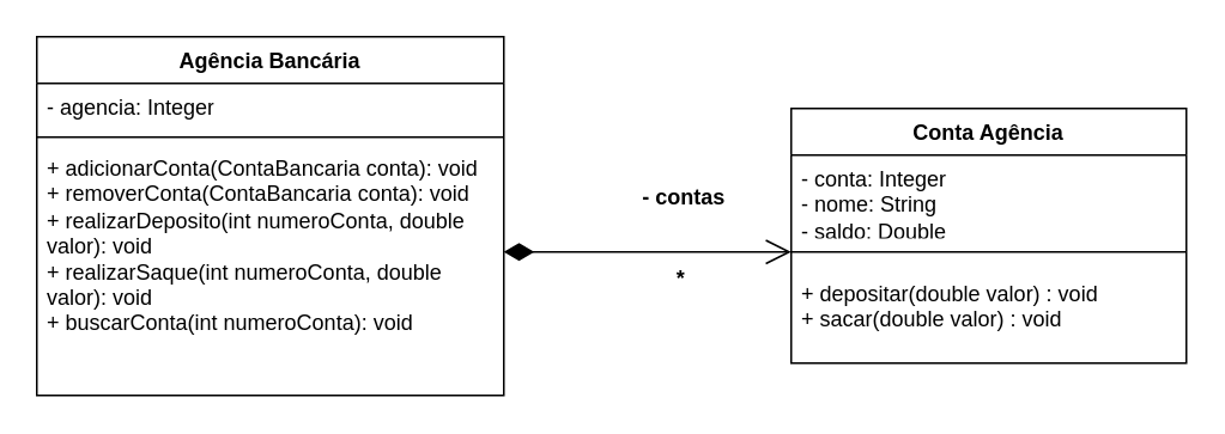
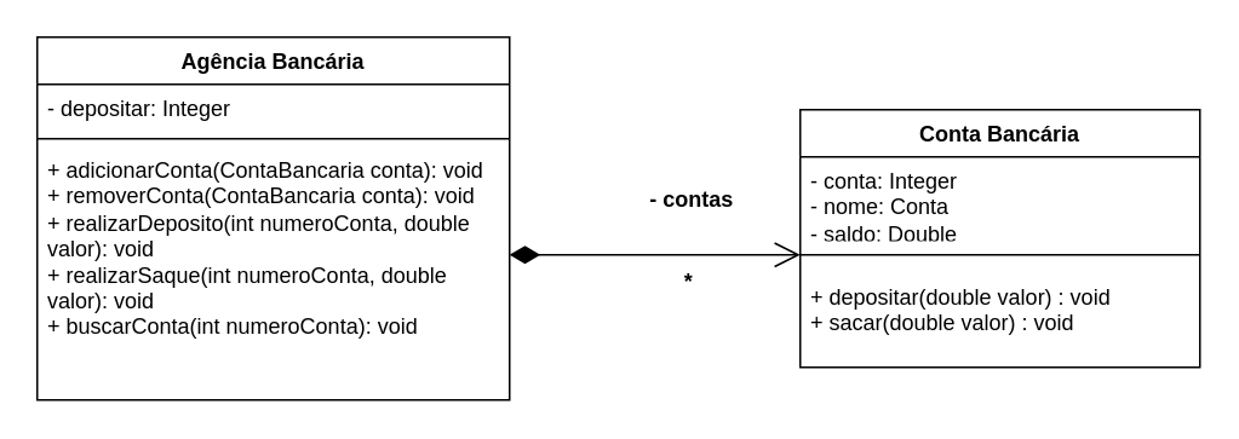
  <mxCell id="0" />
  <mxCell id="1" parent="0" />
- <mxCell id="2" value="Conta Agência" style="swimlane;fontStyle=1;align=center;verticalAlign=top;childLayout=stackLayout;horizontal=1;startSize=26;horizontalStack=0;resizeParent=1;resizeParentMax=0;resizeLast=0;collapsible=1;marginBottom=0;whiteSpace=wrap;html=1;fontFamily=Helvetica;fontSize=12;fillColor=none;labelBackgroundColor=none;" vertex="1" parent="1"><mxGeometry x="440" y="60" width="220" height="142" as="geometry" /></mxCell>
- <mxCell id="3" value="- conta: Integer&lt;br&gt;- nome: String&lt;br&gt;- saldo: Double" style="text;strokeColor=none;fillColor=none;align=left;verticalAlign=top;spacingLeft=4;spacingRight=4;overflow=hidden;rotatable=0;points=[[0,0.5],[1,0.5]];portConstraint=eastwest;whiteSpace=wrap;html=1;fontSize=12;fontFamily=Helvetica;labelBackgroundColor=none;" vertex="1" parent="2"><mxGeometry y="26" width="220" height="44" as="geometry" /></mxCell>
+ <mxCell id="2" value="Conta Bancária" style="swimlane;fontStyle=1;align=center;verticalAlign=top;childLayout=stackLayout;horizontal=1;startSize=26;horizontalStack=0;resizeParent=1;resizeParentMax=0;resizeLast=0;collapsible=1;marginBottom=0;whiteSpace=wrap;html=1;fontFamily=Helvetica;fontSize=12;fillColor=none;labelBackgroundColor=none;" vertex="1" parent="1"><mxGeometry x="440" y="60" width="220" height="142" as="geometry" /></mxCell>
+ <mxCell id="3" value="- conta: Integer&lt;br&gt;- nome: Conta&lt;br&gt;- saldo: Double" style="text;strokeColor=none;fillColor=none;align=left;verticalAlign=top;spacingLeft=4;spacingRight=4;overflow=hidden;rotatable=0;points=[[0,0.5],[1,0.5]];portConstraint=eastwest;whiteSpace=wrap;html=1;fontSize=12;fontFamily=Helvetica;labelBackgroundColor=none;" vertex="1" parent="2"><mxGeometry y="26" width="220" height="44" as="geometry" /></mxCell>
  <mxCell id="4" value="" style="line;strokeWidth=1;fillColor=none;align=left;verticalAlign=middle;spacingTop=-1;spacingLeft=3;spacingRight=3;rotatable=0;labelPosition=right;points=[];portConstraint=eastwest;fontFamily=Helvetica;fontSize=12;html=1;labelBackgroundColor=none;" vertex="1" parent="2"><mxGeometry y="70" width="220" height="20" as="geometry" /></mxCell>
  <mxCell id="5" value="+ depositar(double valor) : void&lt;br&gt;+ sacar(double valor) : void" style="text;strokeColor=none;fillColor=none;align=left;verticalAlign=top;spacingLeft=4;spacingRight=4;overflow=hidden;rotatable=0;points=[[0,0.5],[1,0.5]];portConstraint=eastwest;whiteSpace=wrap;html=1;fontSize=12;fontFamily=Helvetica;labelBackgroundColor=none;" vertex="1" parent="2"><mxGeometry y="90" width="220" height="52" as="geometry" /></mxCell>
  <mxCell id="6" value="Agência Bancária" style="swimlane;fontStyle=1;align=center;verticalAlign=top;childLayout=stackLayout;horizontal=1;startSize=26;horizontalStack=0;resizeParent=1;resizeParentMax=0;resizeLast=0;collapsible=1;marginBottom=0;whiteSpace=wrap;html=1;fontFamily=Helvetica;fontSize=12;fillColor=none;labelBackgroundColor=none;" vertex="1" parent="1"><mxGeometry x="20" y="20" width="260" height="200" as="geometry" /></mxCell>
- <mxCell id="7" value="- agencia: Integer" style="text;strokeColor=none;fillColor=none;align=left;verticalAlign=top;spacingLeft=4;spacingRight=4;overflow=hidden;rotatable=0;points=[[0,0.5],[1,0.5]];portConstraint=eastwest;whiteSpace=wrap;html=1;fontSize=12;fontFamily=Helvetica;labelBackgroundColor=none;" vertex="1" parent="6"><mxGeometry y="26" width="260" height="26" as="geometry" /></mxCell>
+ <mxCell id="7" value="- depositar: Integer" style="text;strokeColor=none;fillColor=none;align=left;verticalAlign=top;spacingLeft=4;spacingRight=4;overflow=hidden;rotatable=0;points=[[0,0.5],[1,0.5]];portConstraint=eastwest;whiteSpace=wrap;html=1;fontSize=12;fontFamily=Helvetica;labelBackgroundColor=none;" vertex="1" parent="6"><mxGeometry y="26" width="260" height="26" as="geometry" /></mxCell>
  <mxCell id="8" value="" style="line;strokeWidth=1;fillColor=none;align=left;verticalAlign=middle;spacingTop=-1;spacingLeft=3;spacingRight=3;rotatable=0;labelPosition=right;points=[];portConstraint=eastwest;fontFamily=Helvetica;fontSize=12;html=1;labelBackgroundColor=none;" vertex="1" parent="6"><mxGeometry y="52" width="260" height="8" as="geometry" /></mxCell>
  <mxCell id="9" value="+ adicionarConta(ContaBancaria conta): void&lt;br&gt;+ removerConta(ContaBancaria conta): void&lt;br&gt;+ realizarDeposito(int numeroConta, double valor): void&lt;br&gt;+ realizarSaque(int numeroConta, double valor): void&lt;br&gt;+ buscarConta(int numeroConta): void" style="text;strokeColor=none;fillColor=none;align=left;verticalAlign=top;spacingLeft=4;spacingRight=4;overflow=hidden;rotatable=0;points=[[0,0.5],[1,0.5]];portConstraint=eastwest;whiteSpace=wrap;html=1;fontSize=12;fontFamily=Helvetica;labelBackgroundColor=none;" vertex="1" parent="6"><mxGeometry y="60" width="260" height="140" as="geometry" /></mxCell>
  <mxCell id="10" value="" style="endArrow=open;html=1;endSize=12;startArrow=diamondThin;startSize=14;startFill=1;edgeStyle=orthogonalEdgeStyle;align=left;verticalAlign=bottom;rounded=0;fontFamily=Helvetica;fontSize=12;fontColor=default;labelBackgroundColor=none;" edge="1" parent="1"><mxGeometry x="-1" y="3" relative="1" as="geometry"><mxPoint x="280" y="140" as="sourcePoint" /><mxPoint x="440" y="140" as="targetPoint" /></mxGeometry></mxCell>
  <mxCell id="11" value="&lt;b&gt;- contas&lt;/b&gt;" style="text;html=1;align=center;verticalAlign=middle;resizable=0;points=[];autosize=1;strokeColor=none;fillColor=none;fontSize=12;fontFamily=Helvetica;labelBackgroundColor=none;" vertex="1" parent="1"><mxGeometry x="345" y="95" width="70" height="30" as="geometry" /></mxCell>
  <mxCell id="12" value="&lt;b&gt;*&amp;nbsp;&lt;/b&gt;" style="text;html=1;align=center;verticalAlign=middle;resizable=0;points=[];autosize=1;strokeColor=none;fillColor=none;fontSize=12;fontFamily=Helvetica;labelBackgroundColor=none;" vertex="1" parent="1"><mxGeometry x="365" y="140" width="30" height="30" as="geometry" /></mxCell>
